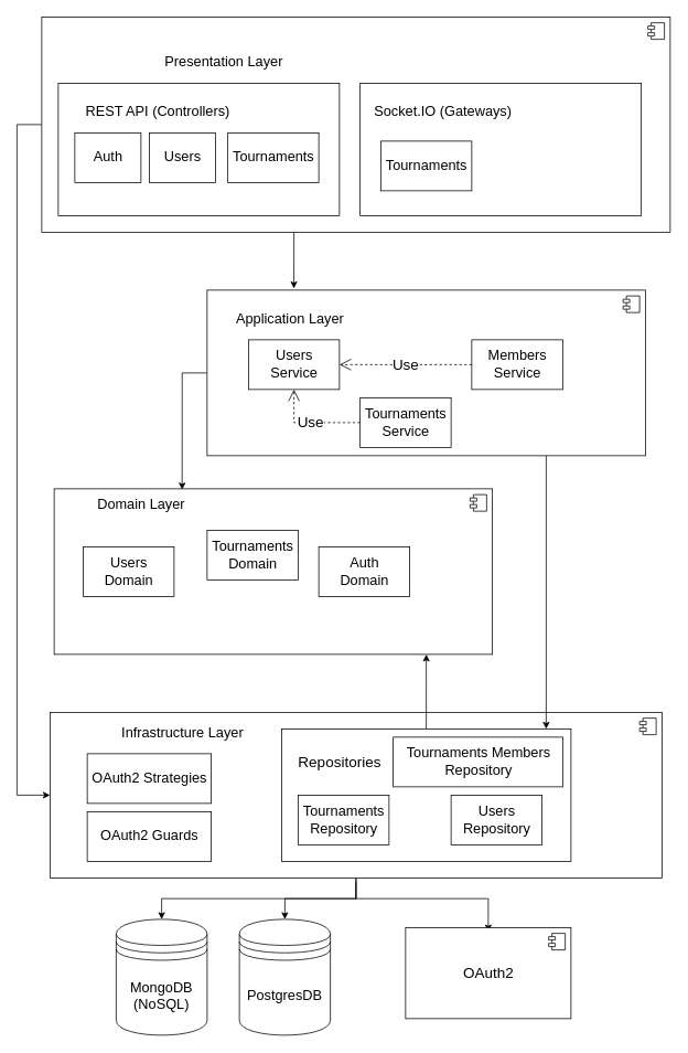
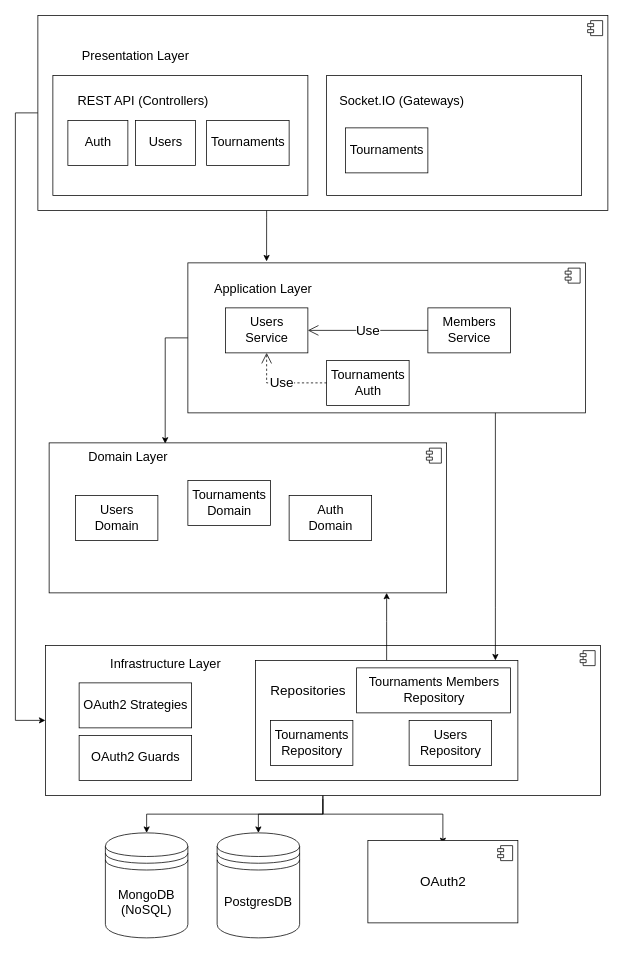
  <mxCell id="0" />
  <mxCell id="1" parent="0" />
  <mxCell id="2" style="edgeStyle=orthogonalEdgeStyle;rounded=0;orthogonalLoop=1;jettySize=auto;html=1;entryX=0.198;entryY=-0.01;entryDx=0;entryDy=0;entryPerimeter=0;fontSize=17;" edge="1" parent="1" source="4" target="16"><mxGeometry relative="1" as="geometry"><Array as="points"><mxPoint x="355" y="290" /><mxPoint x="355" y="290" /></Array></mxGeometry></mxCell>
  <mxCell id="3" style="edgeStyle=orthogonalEdgeStyle;rounded=0;orthogonalLoop=1;jettySize=auto;html=1;entryX=0;entryY=0.5;entryDx=0;entryDy=0;fontSize=18;" edge="1" parent="1" source="4" target="25"><mxGeometry relative="1" as="geometry"><Array as="points"><mxPoint x="20" y="150" /><mxPoint x="20" y="960" /></Array></mxGeometry></mxCell>
  <mxCell id="4" value="" style="html=1;dropTarget=0;" vertex="1" parent="1"><mxGeometry x="50" y="20" width="760" height="260" as="geometry" /></mxCell>
  <mxCell id="5" value="" style="shape=module;jettyWidth=8;jettyHeight=4;" vertex="1" parent="4"><mxGeometry x="1" width="20" height="20" relative="1" as="geometry"><mxPoint x="-27" y="7" as="offset" /></mxGeometry></mxCell>
  <mxCell id="6" value="" style="html=1;" vertex="1" parent="1"><mxGeometry x="70" y="100" width="340" height="160" as="geometry" /></mxCell>
- <mxCell id="7" value="&lt;font style=&quot;font-size: 17px;&quot;&gt;Presentation Layer&lt;br&gt;&lt;/font&gt;" style="text;html=1;align=center;verticalAlign=middle;resizable=0;points=[];autosize=1;strokeColor=none;fillColor=none;" vertex="1" parent="1"><mxGeometry x="190" y="60" width="160" height="30" as="geometry" /></mxCell>
+ <mxCell id="7" value="&lt;font style=&quot;font-size: 17px;&quot;&gt;Presentation Layer&lt;br&gt;&lt;/font&gt;" style="text;html=1;align=center;verticalAlign=middle;resizable=0;points=[];autosize=1;strokeColor=none;fillColor=none;" vertex="1" parent="1"><mxGeometry x="100" y="60" width="160" height="30" as="geometry" /></mxCell>
  <mxCell id="8" value="&lt;font style=&quot;font-size: 17px;&quot;&gt;REST API (Controllers)&lt;br&gt;&lt;/font&gt;" style="text;html=1;align=center;verticalAlign=middle;resizable=0;points=[];autosize=1;strokeColor=none;fillColor=none;fontSize=17;" vertex="1" parent="1"><mxGeometry x="90" y="120" width="200" height="30" as="geometry" /></mxCell>
  <mxCell id="9" value="" style="html=1;" vertex="1" parent="1"><mxGeometry x="435" y="100" width="340" height="160" as="geometry" /></mxCell>
  <mxCell id="10" value="Socket.IO&lt;font style=&quot;font-size: 17px;&quot;&gt; (&lt;/font&gt;&lt;span class=&quot;Y2IQFc&quot; lang=&quot;en&quot;&gt;Gateways&lt;/span&gt;&lt;font style=&quot;font-size: 17px;&quot;&gt;)&lt;/font&gt;" style="text;html=1;align=center;verticalAlign=middle;resizable=0;points=[];autosize=1;strokeColor=none;fillColor=none;fontSize=17;" vertex="1" parent="1"><mxGeometry x="440" y="120" width="190" height="30" as="geometry" /></mxCell>
  <mxCell id="11" value="Auth" style="html=1;fontSize=17;" vertex="1" parent="1"><mxGeometry x="90" y="160" width="80" height="60" as="geometry" /></mxCell>
  <mxCell id="12" value="Users" style="html=1;fontSize=17;" vertex="1" parent="1"><mxGeometry x="180" y="160" width="80" height="60" as="geometry" /></mxCell>
  <mxCell id="13" value="Tournaments" style="html=1;fontSize=17;" vertex="1" parent="1"><mxGeometry x="275" y="160" width="110" height="60" as="geometry" /></mxCell>
  <mxCell id="14" value="Tournaments" style="html=1;fontSize=17;" vertex="1" parent="1"><mxGeometry x="460" y="170" width="110" height="60" as="geometry" /></mxCell>
  <mxCell id="15" style="edgeStyle=orthogonalEdgeStyle;rounded=0;orthogonalLoop=1;jettySize=auto;html=1;fontSize=17;entryX=0.292;entryY=0.005;entryDx=0;entryDy=0;entryPerimeter=0;" edge="1" parent="1" source="16" target="19"><mxGeometry relative="1" as="geometry"><mxPoint x="180" y="570" as="targetPoint" /><Array as="points"><mxPoint x="220" y="450" /></Array></mxGeometry></mxCell>
  <mxCell id="16" value="" style="html=1;dropTarget=0;" vertex="1" parent="1"><mxGeometry x="250" y="350" width="530" height="200" as="geometry" /></mxCell>
  <mxCell id="17" value="" style="shape=module;jettyWidth=8;jettyHeight=4;" vertex="1" parent="16"><mxGeometry x="1" width="20" height="20" relative="1" as="geometry"><mxPoint x="-27" y="7" as="offset" /></mxGeometry></mxCell>
  <mxCell id="18" value="&lt;font style=&quot;font-size: 17px;&quot;&gt;Application Layer&lt;br&gt;&lt;/font&gt;" style="text;html=1;align=center;verticalAlign=middle;resizable=0;points=[];autosize=1;strokeColor=none;fillColor=none;" vertex="1" parent="1"><mxGeometry x="275" y="370" width="150" height="30" as="geometry" /></mxCell>
  <mxCell id="19" value="" style="html=1;dropTarget=0;" vertex="1" parent="1"><mxGeometry x="65" y="590" width="530" height="200" as="geometry" /></mxCell>
  <mxCell id="20" value="" style="shape=module;jettyWidth=8;jettyHeight=4;" vertex="1" parent="19"><mxGeometry x="1" width="20" height="20" relative="1" as="geometry"><mxPoint x="-27" y="7" as="offset" /></mxGeometry></mxCell>
  <mxCell id="21" value="&lt;font style=&quot;font-size: 17px;&quot;&gt;Domain Layer&lt;br&gt;&lt;/font&gt;" style="text;html=1;align=center;verticalAlign=middle;resizable=0;points=[];autosize=1;strokeColor=none;fillColor=none;" vertex="1" parent="1"><mxGeometry x="105" y="595" width="130" height="30" as="geometry" /></mxCell>
  <mxCell id="22" style="edgeStyle=orthogonalEdgeStyle;rounded=0;orthogonalLoop=1;jettySize=auto;html=1;entryX=0.5;entryY=0;entryDx=0;entryDy=0;fontSize=17;" edge="1" parent="1" source="25" target="28"><mxGeometry relative="1" as="geometry" /></mxCell>
  <mxCell id="23" style="edgeStyle=orthogonalEdgeStyle;rounded=0;orthogonalLoop=1;jettySize=auto;html=1;fontSize=17;" edge="1" parent="1" source="25" target="29"><mxGeometry relative="1" as="geometry" /></mxCell>
  <mxCell id="24" style="edgeStyle=orthogonalEdgeStyle;rounded=0;orthogonalLoop=1;jettySize=auto;html=1;entryX=0.5;entryY=0;entryDx=0;entryDy=0;fontSize=18;" edge="1" parent="1"><mxGeometry relative="1" as="geometry"><mxPoint x="430" y="1065" as="sourcePoint" /><mxPoint x="590" y="1125" as="targetPoint" /><Array as="points"><mxPoint x="430" y="1085" /><mxPoint x="590" y="1085" /></Array></mxGeometry></mxCell>
  <mxCell id="25" value="" style="html=1;dropTarget=0;" vertex="1" parent="1"><mxGeometry x="60" y="860" width="740" height="200" as="geometry" /></mxCell>
  <mxCell id="26" value="" style="shape=module;jettyWidth=8;jettyHeight=4;" vertex="1" parent="25"><mxGeometry x="1" width="20" height="20" relative="1" as="geometry"><mxPoint x="-27" y="7" as="offset" /></mxGeometry></mxCell>
  <mxCell id="27" value="&lt;font style=&quot;font-size: 17px;&quot;&gt;Infrastructure Layer&lt;br&gt;&lt;/font&gt;" style="text;html=1;align=center;verticalAlign=middle;resizable=0;points=[];autosize=1;strokeColor=none;fillColor=none;" vertex="1" parent="1"><mxGeometry x="135" y="870" width="170" height="30" as="geometry" /></mxCell>
  <mxCell id="28" value="&lt;div&gt;MongoDB&lt;/div&gt;&lt;div&gt;(NoSQL)&lt;br&gt;&lt;/div&gt;" style="shape=datastore;whiteSpace=wrap;html=1;fontSize=17;" vertex="1" parent="1"><mxGeometry x="140" y="1110" width="110" height="140" as="geometry" /></mxCell>
  <mxCell id="29" value="&lt;div&gt;PostgresDB&lt;br&gt;&lt;/div&gt;" style="shape=datastore;whiteSpace=wrap;html=1;fontSize=17;" vertex="1" parent="1"><mxGeometry x="289" y="1110" width="110" height="140" as="geometry" /></mxCell>
  <mxCell id="30" value="&lt;font style=&quot;font-size: 18px;&quot;&gt;OAuth2&lt;/font&gt;" style="html=1;dropTarget=0;" vertex="1" parent="1"><mxGeometry x="490" y="1120" width="200" height="110" as="geometry" /></mxCell>
  <mxCell id="31" value="" style="shape=module;jettyWidth=8;jettyHeight=4;" vertex="1" parent="30"><mxGeometry x="1" width="20" height="20" relative="1" as="geometry"><mxPoint x="-27" y="7" as="offset" /></mxGeometry></mxCell>
- <mxCell id="32" value="Tournaments&lt;br&gt;Service" style="html=1;fontSize=17;" vertex="1" parent="1"><mxGeometry x="435" y="480" width="110" height="60" as="geometry" /></mxCell>
+ <mxCell id="32" value="Tournaments&lt;br&gt;Auth" style="html=1;fontSize=17;" vertex="1" parent="1"><mxGeometry x="435" y="480" width="110" height="60" as="geometry" /></mxCell>
  <mxCell id="33" value="Users&lt;br&gt;Service" style="html=1;fontSize=17;" vertex="1" parent="1"><mxGeometry x="300" y="410" width="110" height="60" as="geometry" /></mxCell>
  <mxCell id="34" value="Members&lt;br&gt;Service" style="html=1;fontSize=17;" vertex="1" parent="1"><mxGeometry x="570" y="410" width="110" height="60" as="geometry" /></mxCell>
- <mxCell id="35" value="Use" style="endArrow=open;endSize=12;dashed=1;html=1;rounded=0;fontSize=18;entryX=1;entryY=0.5;entryDx=0;entryDy=0;exitX=0;exitY=0.5;exitDx=0;exitDy=0;" edge="1" parent="1" source="34" target="33"><mxGeometry width="160" relative="1" as="geometry"><mxPoint x="460" y="390" as="sourcePoint" /><mxPoint x="620" y="390" as="targetPoint" /></mxGeometry></mxCell>
+ <mxCell id="35" value="Use" style="endArrow=open;endSize=12;dashed=0;html=1;rounded=0;fontSize=18;entryX=1;entryY=0.5;entryDx=0;entryDy=0;exitX=0;exitY=0.5;exitDx=0;exitDy=0;" edge="1" parent="1" source="34" target="33"><mxGeometry width="160" relative="1" as="geometry"><mxPoint x="460" y="390" as="sourcePoint" /><mxPoint x="620" y="390" as="targetPoint" /></mxGeometry></mxCell>
  <mxCell id="36" value="Use" style="endArrow=open;endSize=12;dashed=1;html=1;rounded=0;fontSize=18;entryX=0.5;entryY=1;entryDx=0;entryDy=0;exitX=0;exitY=0.5;exitDx=0;exitDy=0;" edge="1" parent="1" source="32" target="33"><mxGeometry width="160" relative="1" as="geometry"><mxPoint x="260" y="510" as="sourcePoint" /><mxPoint x="420" y="510" as="targetPoint" /><Array as="points"><mxPoint x="355" y="510" /></Array></mxGeometry></mxCell>
  <mxCell id="37" value="Users&lt;br&gt;Domain" style="html=1;fontSize=17;" vertex="1" parent="1"><mxGeometry x="100" y="660" width="110" height="60" as="geometry" /></mxCell>
  <mxCell id="38" value="Tournaments&lt;br&gt;Domain" style="html=1;fontSize=17;" vertex="1" parent="1"><mxGeometry x="250" y="640" width="110" height="60" as="geometry" /></mxCell>
  <mxCell id="39" value="Auth&lt;br&gt;Domain" style="html=1;fontSize=17;" vertex="1" parent="1"><mxGeometry x="385" y="660" width="110" height="60" as="geometry" /></mxCell>
  <mxCell id="40" value="OAuth2 Strategies" style="html=1;fontSize=17;" vertex="1" parent="1"><mxGeometry x="105" y="910" width="150" height="60" as="geometry" /></mxCell>
  <mxCell id="41" value="OAuth2 Guards" style="html=1;fontSize=17;" vertex="1" parent="1"><mxGeometry x="105" y="980" width="150" height="60" as="geometry" /></mxCell>
  <mxCell id="42" style="edgeStyle=orthogonalEdgeStyle;rounded=0;orthogonalLoop=1;jettySize=auto;html=1;fontSize=18;" edge="1" parent="1" source="43" target="19"><mxGeometry relative="1" as="geometry"><Array as="points"><mxPoint x="515" y="828" /><mxPoint x="515" y="828" /></Array></mxGeometry></mxCell>
  <mxCell id="43" value="" style="html=1;fontSize=18;" vertex="1" parent="1"><mxGeometry x="340" y="880" width="350" height="160" as="geometry" /></mxCell>
  <mxCell id="44" value="Repositories" style="text;html=1;align=center;verticalAlign=middle;resizable=0;points=[];autosize=1;strokeColor=none;fillColor=none;fontSize=18;" vertex="1" parent="1"><mxGeometry x="350" y="900" width="120" height="40" as="geometry" /></mxCell>
  <mxCell id="45" value="Tournaments Members&lt;br&gt;Repository" style="html=1;fontSize=17;" vertex="1" parent="1"><mxGeometry x="475" y="890" width="205" height="60" as="geometry" /></mxCell>
  <mxCell id="46" value="Users&lt;br&gt;Repository" style="html=1;fontSize=17;" vertex="1" parent="1"><mxGeometry x="545" y="960" width="110" height="60" as="geometry" /></mxCell>
  <mxCell id="47" value="Tournaments&lt;br&gt;Repository" style="html=1;fontSize=17;" vertex="1" parent="1"><mxGeometry x="360" y="960" width="110" height="60" as="geometry" /></mxCell>
  <mxCell id="48" style="edgeStyle=orthogonalEdgeStyle;rounded=0;orthogonalLoop=1;jettySize=auto;html=1;fontSize=18;" edge="1" parent="1" source="16" target="43"><mxGeometry relative="1" as="geometry"><Array as="points"><mxPoint x="660" y="810" /><mxPoint x="660" y="810" /></Array></mxGeometry></mxCell>
